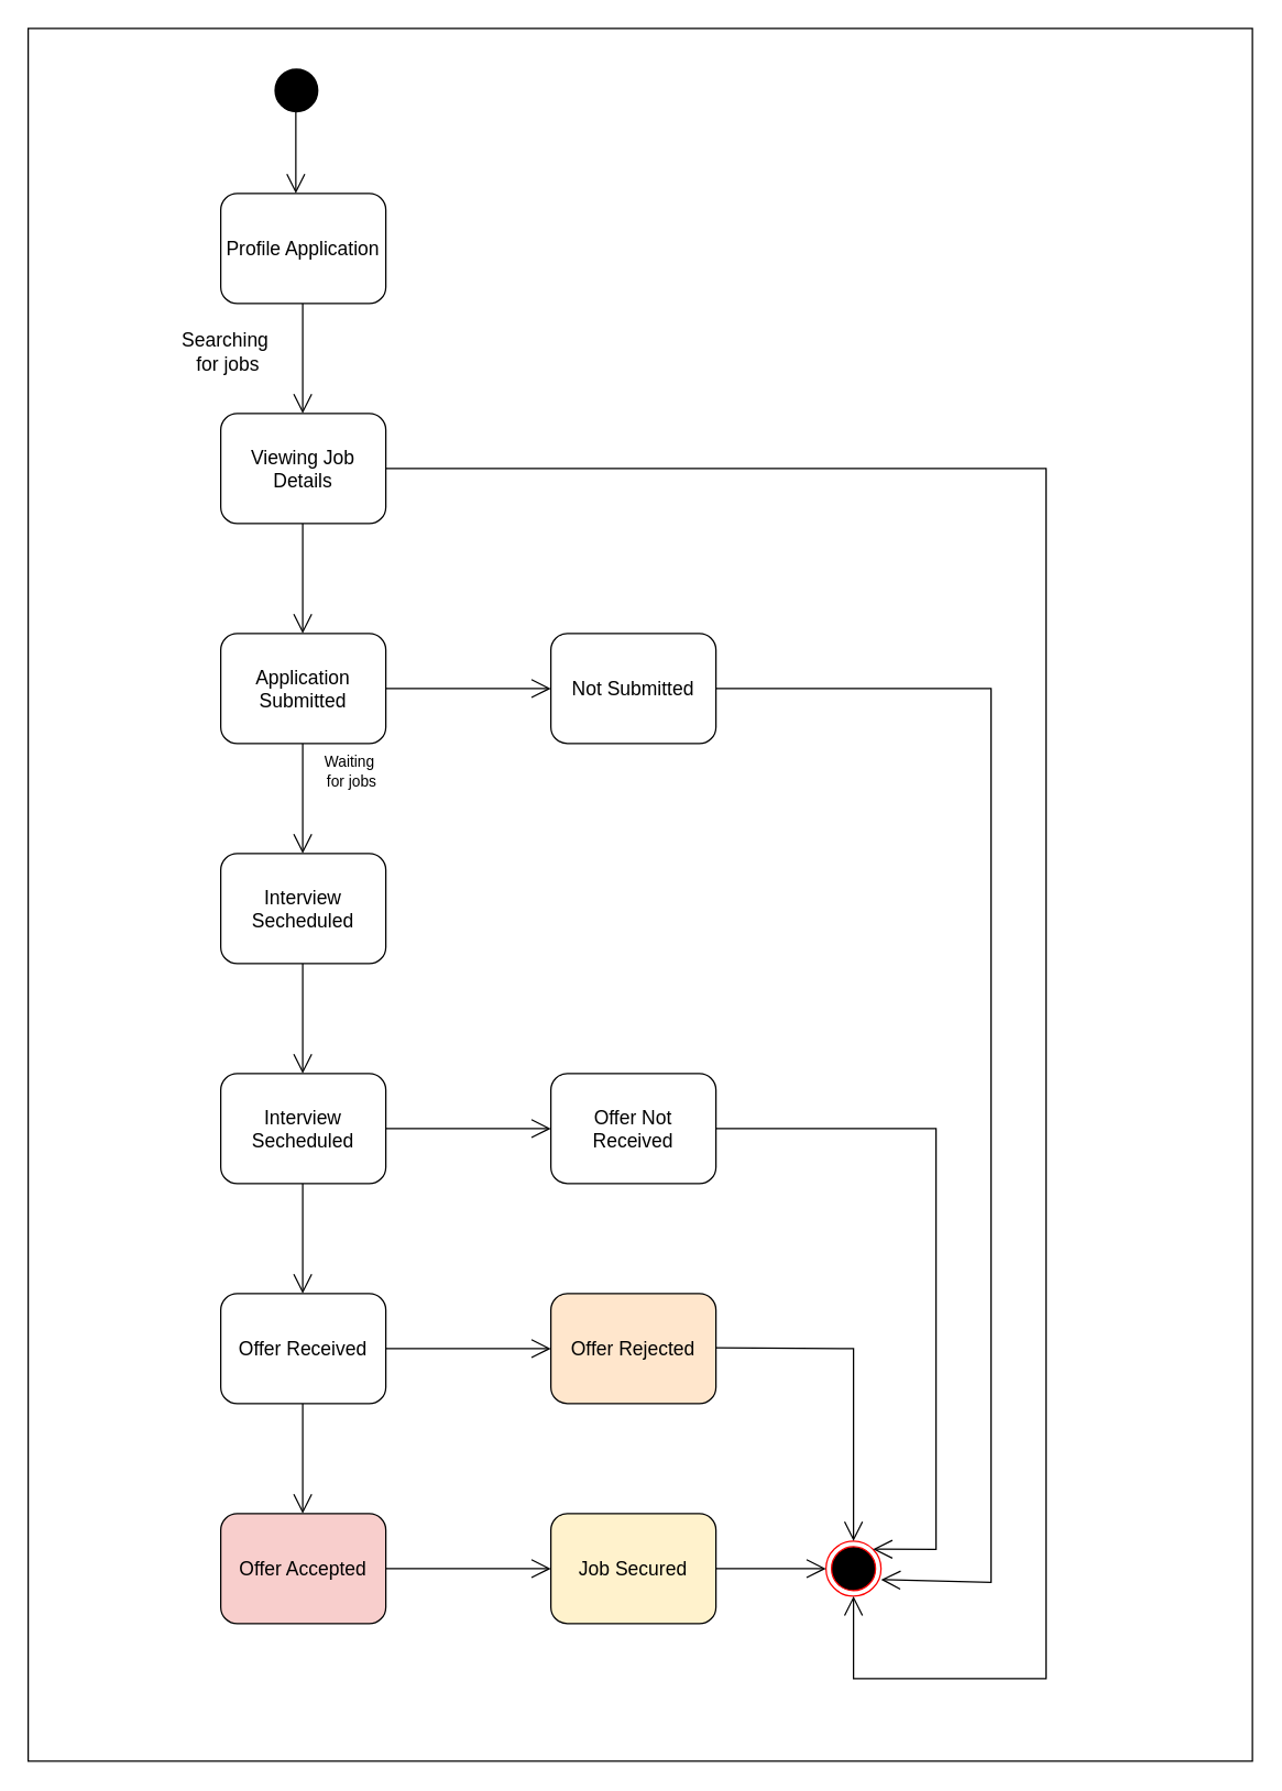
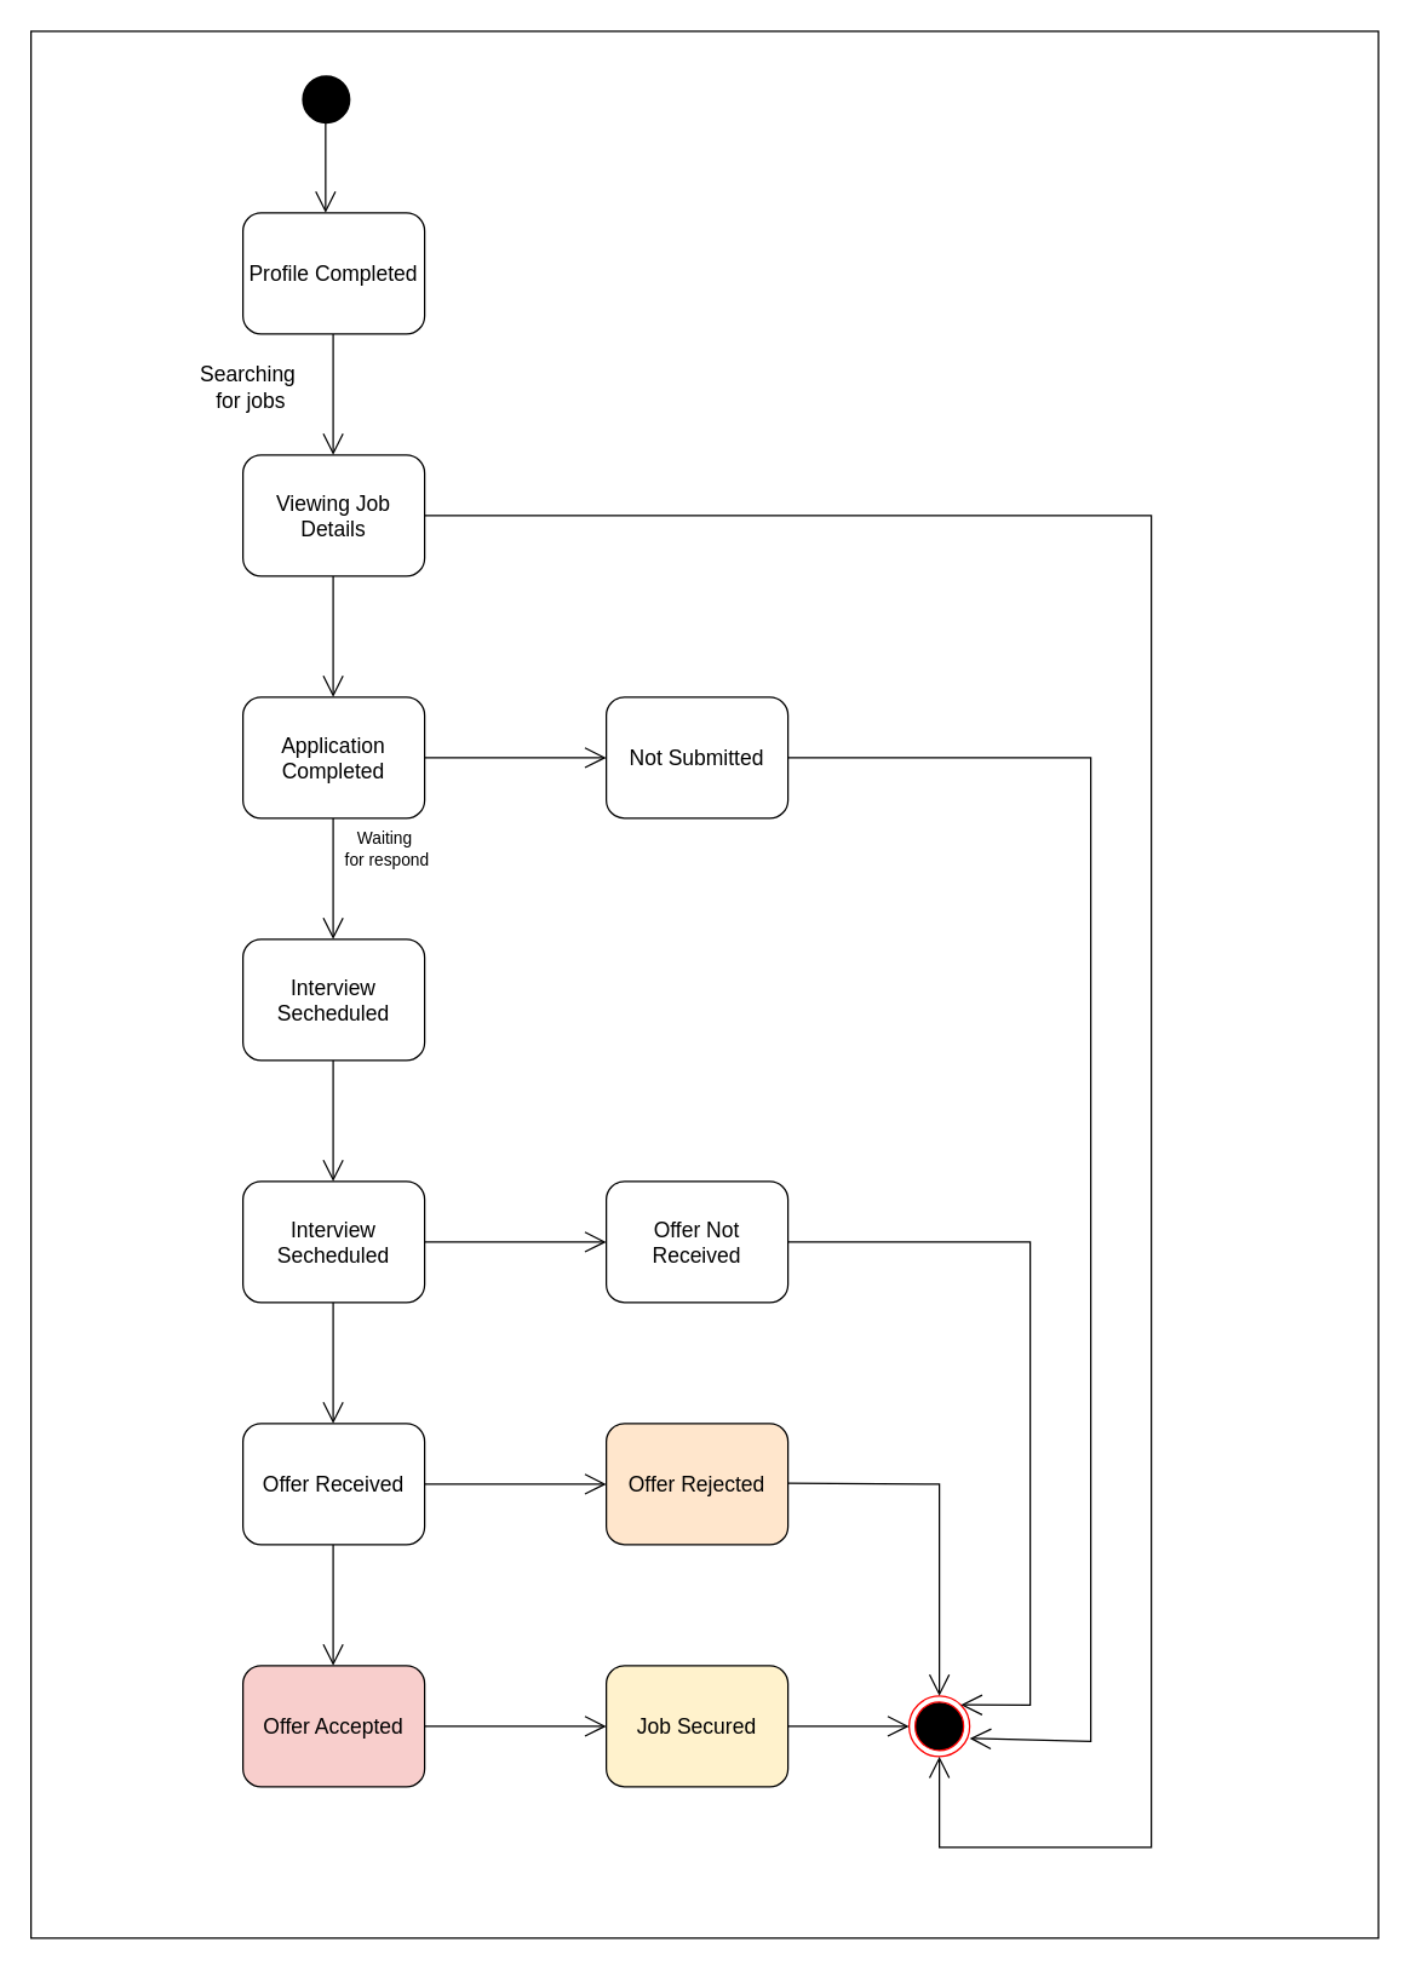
  <mxCell id="0" />
  <mxCell id="1" parent="0" />
  <mxCell id="2" value="" style="rounded=0;whiteSpace=wrap;html=1;" parent="1" vertex="1"><mxGeometry x="20" width="890" height="1260" as="geometry" y="20" /></mxCell>
  <mxCell id="3" value="" style="strokeWidth=2;html=1;shape=mxgraph.flowchart.start_1;whiteSpace=wrap;fillColor=#000000;" parent="1" vertex="1"><mxGeometry x="200" y="50" width="30" height="30" as="geometry" /></mxCell>
  <mxCell id="4" value="" style="ellipse;html=1;shape=endState;fillColor=#000000;strokeColor=#ff0000;" parent="1" vertex="1"><mxGeometry x="600" y="1120" width="40" height="40" as="geometry" /></mxCell>
  <mxCell id="5" value="&lt;font style=&quot;font-size: 14px;&quot;&gt;&lt;span style=&quot;background-color: rgb(255, 255, 255);&quot;&gt;Searching&amp;nbsp;&lt;/span&gt;&lt;/font&gt;&lt;div style=&quot;font-size: 14px;&quot;&gt;&lt;font style=&quot;font-size: 14px;&quot;&gt;&lt;span style=&quot;background-color: rgb(255, 255, 255);&quot;&gt;for jobs&lt;/span&gt;&lt;/font&gt;&lt;/div&gt;" style="text;html=1;align=center;verticalAlign=middle;resizable=0;points=[];autosize=1;strokeColor=none;fillColor=none;" parent="1" vertex="1"><mxGeometry x="120" y="230" width="90" height="50" as="geometry" /></mxCell>
  <mxCell id="6" value="" style="endArrow=open;endFill=1;endSize=12;html=1;rounded=0;" parent="1" edge="1"><mxGeometry width="160" relative="1" as="geometry"><mxPoint x="219.58" y="850" as="sourcePoint" /><mxPoint x="219.58" y="940" as="targetPoint" /></mxGeometry></mxCell>
  <mxCell id="7" value="" style="endArrow=open;endFill=1;endSize=12;html=1;rounded=0;" parent="1" edge="1"><mxGeometry width="160" relative="1" as="geometry"><mxPoint x="219.58" y="690" as="sourcePoint" /><mxPoint x="219.58" y="780" as="targetPoint" /></mxGeometry></mxCell>
  <mxCell id="8" value="" style="endArrow=open;endFill=1;endSize=12;html=1;rounded=0;" parent="1" edge="1"><mxGeometry width="160" relative="1" as="geometry"><mxPoint x="219.58" y="210" as="sourcePoint" /><mxPoint x="219.58" y="300" as="targetPoint" /></mxGeometry></mxCell>
  <mxCell id="9" value="" style="endArrow=open;endFill=1;endSize=12;html=1;rounded=0;" parent="1" edge="1"><mxGeometry width="160" relative="1" as="geometry"><mxPoint x="219.58" y="370" as="sourcePoint" /><mxPoint x="219.58" y="460" as="targetPoint" /></mxGeometry></mxCell>
  <mxCell id="10" value="" style="endArrow=open;endFill=1;endSize=12;html=1;rounded=0;" parent="1" edge="1"><mxGeometry width="160" relative="1" as="geometry"><mxPoint x="219.58" y="530" as="sourcePoint" /><mxPoint x="219.58" y="620" as="targetPoint" /></mxGeometry></mxCell>
  <mxCell id="11" value="" style="endArrow=open;endFill=1;endSize=12;html=1;rounded=0;" parent="1" edge="1"><mxGeometry width="160" relative="1" as="geometry"><mxPoint x="214.58" y="70" as="sourcePoint" /><mxPoint x="214.58" y="140" as="targetPoint" /></mxGeometry></mxCell>
  <mxCell id="12" value="" style="endArrow=open;endFill=1;endSize=12;html=1;rounded=0;" parent="1" edge="1"><mxGeometry width="160" relative="1" as="geometry"><mxPoint x="280" y="500" as="sourcePoint" /><mxPoint x="400" y="500" as="targetPoint" /></mxGeometry></mxCell>
- <mxCell id="13" value="&lt;span style=&quot;font-size: 11px; background-color: rgb(255, 255, 255);&quot;&gt;Waiting&amp;nbsp;&lt;/span&gt;&lt;div&gt;&lt;span style=&quot;font-size: 11px; background-color: rgb(255, 255, 255);&quot;&gt;for jobs&lt;/span&gt;&lt;/div&gt;" style="text;html=1;align=center;verticalAlign=middle;resizable=0;points=[];autosize=1;strokeColor=none;fillColor=none;" parent="1" vertex="1"><mxGeometry x="215" y="540" width="80" height="40" as="geometry" /></mxCell>
+ <mxCell id="13" value="&lt;span style=&quot;font-size: 11px; background-color: rgb(255, 255, 255);&quot;&gt;Waiting&amp;nbsp;&lt;/span&gt;&lt;div&gt;&lt;span style=&quot;font-size: 11px; background-color: rgb(255, 255, 255);&quot;&gt;for respond&lt;/span&gt;&lt;/div&gt;" style="text;html=1;align=center;verticalAlign=middle;resizable=0;points=[];autosize=1;strokeColor=none;fillColor=none;" parent="1" vertex="1"><mxGeometry x="215" y="540" width="80" height="40" as="geometry" /></mxCell>
  <mxCell id="14" value="" style="endArrow=open;endFill=1;endSize=12;html=1;rounded=0;" parent="1" edge="1"><mxGeometry width="160" relative="1" as="geometry"><mxPoint x="280" y="1140" as="sourcePoint" /><mxPoint x="400" y="1140" as="targetPoint" /></mxGeometry></mxCell>
  <mxCell id="15" value="" style="endArrow=open;endFill=1;endSize=12;html=1;rounded=0;" parent="1" edge="1"><mxGeometry width="160" relative="1" as="geometry"><mxPoint x="280" y="980" as="sourcePoint" /><mxPoint x="400" y="980" as="targetPoint" /></mxGeometry></mxCell>
  <mxCell id="16" value="" style="endArrow=open;endFill=1;endSize=12;html=1;rounded=0;" parent="1" edge="1"><mxGeometry width="160" relative="1" as="geometry"><mxPoint x="280" y="820" as="sourcePoint" /><mxPoint x="400" y="820" as="targetPoint" /></mxGeometry></mxCell>
  <mxCell id="17" value="" style="endArrow=open;endFill=1;endSize=12;html=1;rounded=0;" parent="1" edge="1"><mxGeometry width="160" relative="1" as="geometry"><mxPoint x="219.58" y="1010" as="sourcePoint" /><mxPoint x="219.58" y="1100" as="targetPoint" /></mxGeometry></mxCell>
  <mxCell id="18" value="" style="endArrow=open;endFill=1;endSize=12;html=1;rounded=0;" parent="1" edge="1"><mxGeometry width="160" relative="1" as="geometry"><mxPoint x="520" y="1140" as="sourcePoint" /><mxPoint x="600" y="1140" as="targetPoint" /></mxGeometry></mxCell>
  <mxCell id="19" value="" style="endArrow=open;endFill=1;endSize=12;html=1;rounded=0;entryX=0.5;entryY=1;entryDx=0;entryDy=0;" parent="1" target="4" edge="1"><mxGeometry width="160" relative="1" as="geometry"><mxPoint x="280" y="340" as="sourcePoint" /><mxPoint x="650" y="1190" as="targetPoint" /><Array as="points"><mxPoint x="760" y="340" /><mxPoint x="760" y="1220" /><mxPoint x="620" y="1220" /></Array></mxGeometry></mxCell>
  <mxCell id="20" value="" style="endArrow=open;endFill=1;endSize=12;html=1;rounded=0;entryX=0.5;entryY=0;entryDx=0;entryDy=0;" parent="1" target="4" edge="1"><mxGeometry width="160" relative="1" as="geometry"><mxPoint x="520" y="979.37" as="sourcePoint" /><mxPoint x="619.87" y="979.37" as="targetPoint" /><Array as="points"><mxPoint x="620" y="980" /></Array></mxGeometry></mxCell>
- <mxCell id="21" value="&lt;font style=&quot;font-size: 14px;&quot;&gt;Profile Application&lt;/font&gt;" style="rounded=1;whiteSpace=wrap;html=1;" parent="1" vertex="1"><mxGeometry x="160" y="140" width="120" height="80" as="geometry" /></mxCell>
+ <mxCell id="21" value="&lt;font style=&quot;font-size: 14px;&quot;&gt;Profile Completed&lt;/font&gt;" style="rounded=1;whiteSpace=wrap;html=1;" parent="1" vertex="1"><mxGeometry x="160" y="140" width="120" height="80" as="geometry" /></mxCell>
  <mxCell id="22" value="&lt;font style=&quot;font-size: 14px;&quot;&gt;Viewing Job Details &lt;br&gt;&lt;/font&gt;" style="rounded=1;whiteSpace=wrap;html=1;" parent="1" vertex="1"><mxGeometry x="160" y="300" width="120" height="80" as="geometry" /></mxCell>
- <mxCell id="23" value="&lt;font style=&quot;font-size: 14px;&quot;&gt;Application Submitted&lt;/font&gt;" style="rounded=1;whiteSpace=wrap;html=1;" parent="1" vertex="1"><mxGeometry x="160" y="460" width="120" height="80" as="geometry" /></mxCell>
+ <mxCell id="23" value="&lt;font style=&quot;font-size: 14px;&quot;&gt;Application Completed&lt;/font&gt;" style="rounded=1;whiteSpace=wrap;html=1;" parent="1" vertex="1"><mxGeometry x="160" y="460" width="120" height="80" as="geometry" /></mxCell>
  <mxCell id="24" value="&lt;font style=&quot;font-size: 14px;&quot;&gt;Not Submitted&lt;/font&gt;" style="rounded=1;whiteSpace=wrap;html=1;" parent="1" vertex="1"><mxGeometry x="400" y="460" width="120" height="80" as="geometry" /></mxCell>
  <mxCell id="25" value="&lt;font style=&quot;font-size: 14px;&quot;&gt;Interview Secheduled&lt;/font&gt;" style="rounded=1;whiteSpace=wrap;html=1;" parent="1" vertex="1"><mxGeometry x="160" y="620" width="120" height="80" as="geometry" /></mxCell>
  <mxCell id="26" value="&lt;font style=&quot;font-size: 14px;&quot;&gt;Interview Secheduled&lt;/font&gt;" style="rounded=1;whiteSpace=wrap;html=1;" parent="1" vertex="1"><mxGeometry x="160" y="780" width="120" height="80" as="geometry" /></mxCell>
  <mxCell id="27" value="&lt;font style=&quot;font-size: 14px;&quot;&gt;Offer Not Received&lt;/font&gt;" style="rounded=1;whiteSpace=wrap;html=1;" parent="1" vertex="1"><mxGeometry x="400" y="780" width="120" height="80" as="geometry" /></mxCell>
  <mxCell id="28" value="&lt;font style=&quot;font-size: 14px;&quot;&gt;Offer Rejected&lt;br&gt;&lt;/font&gt;" style="rounded=1;whiteSpace=wrap;html=1;fillColor=#ffe6cc;" parent="1" vertex="1"><mxGeometry x="400" y="940" width="120" height="80" as="geometry" /></mxCell>
  <mxCell id="29" value="&lt;font style=&quot;font-size: 14px;&quot;&gt;Job Secured&lt;br&gt;&lt;/font&gt;" style="rounded=1;whiteSpace=wrap;html=1;fillColor=#fff2cc;" parent="1" vertex="1"><mxGeometry x="400" y="1100" width="120" height="80" as="geometry" /></mxCell>
  <mxCell id="30" value="&lt;font style=&quot;font-size: 14px;&quot;&gt;Offer Received&lt;/font&gt;" style="rounded=1;whiteSpace=wrap;html=1;" parent="1" vertex="1"><mxGeometry x="160" y="940" width="120" height="80" as="geometry" /></mxCell>
  <mxCell id="31" value="&lt;font style=&quot;font-size: 14px;&quot;&gt;Offer Accepted&lt;/font&gt;" style="rounded=1;whiteSpace=wrap;html=1;fillColor=#f8cecc;" parent="1" vertex="1"><mxGeometry x="160" y="1100" width="120" height="80" as="geometry" /></mxCell>
  <mxCell id="32" value="" style="endArrow=open;endFill=1;endSize=12;html=1;rounded=0;entryX=1;entryY=0;entryDx=0;entryDy=0;" parent="1" target="4" edge="1"><mxGeometry width="160" relative="1" as="geometry"><mxPoint x="520" y="820" as="sourcePoint" /><mxPoint x="660" y="980" as="targetPoint" /><Array as="points"><mxPoint x="680" y="820" /><mxPoint x="680" y="1126" /></Array></mxGeometry></mxCell>
  <mxCell id="33" value="" style="endArrow=open;endFill=1;endSize=12;html=1;rounded=0;entryX=1;entryY=0.7;entryDx=0;entryDy=0;entryPerimeter=0;" parent="1" target="4" edge="1"><mxGeometry width="160" relative="1" as="geometry"><mxPoint x="520" y="500" as="sourcePoint" /><mxPoint x="630" y="810" as="targetPoint" /><Array as="points"><mxPoint x="720" y="500" /><mxPoint x="720" y="1150" /></Array></mxGeometry></mxCell>
